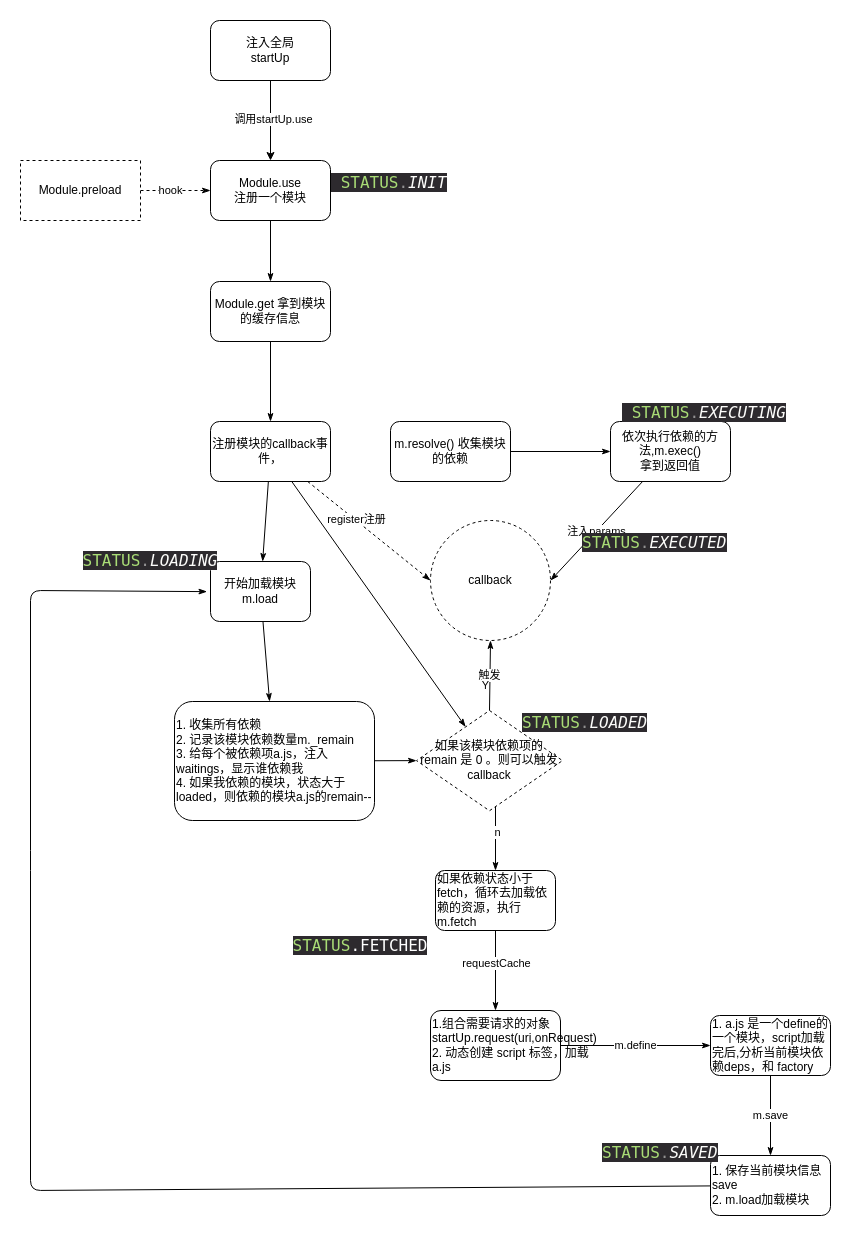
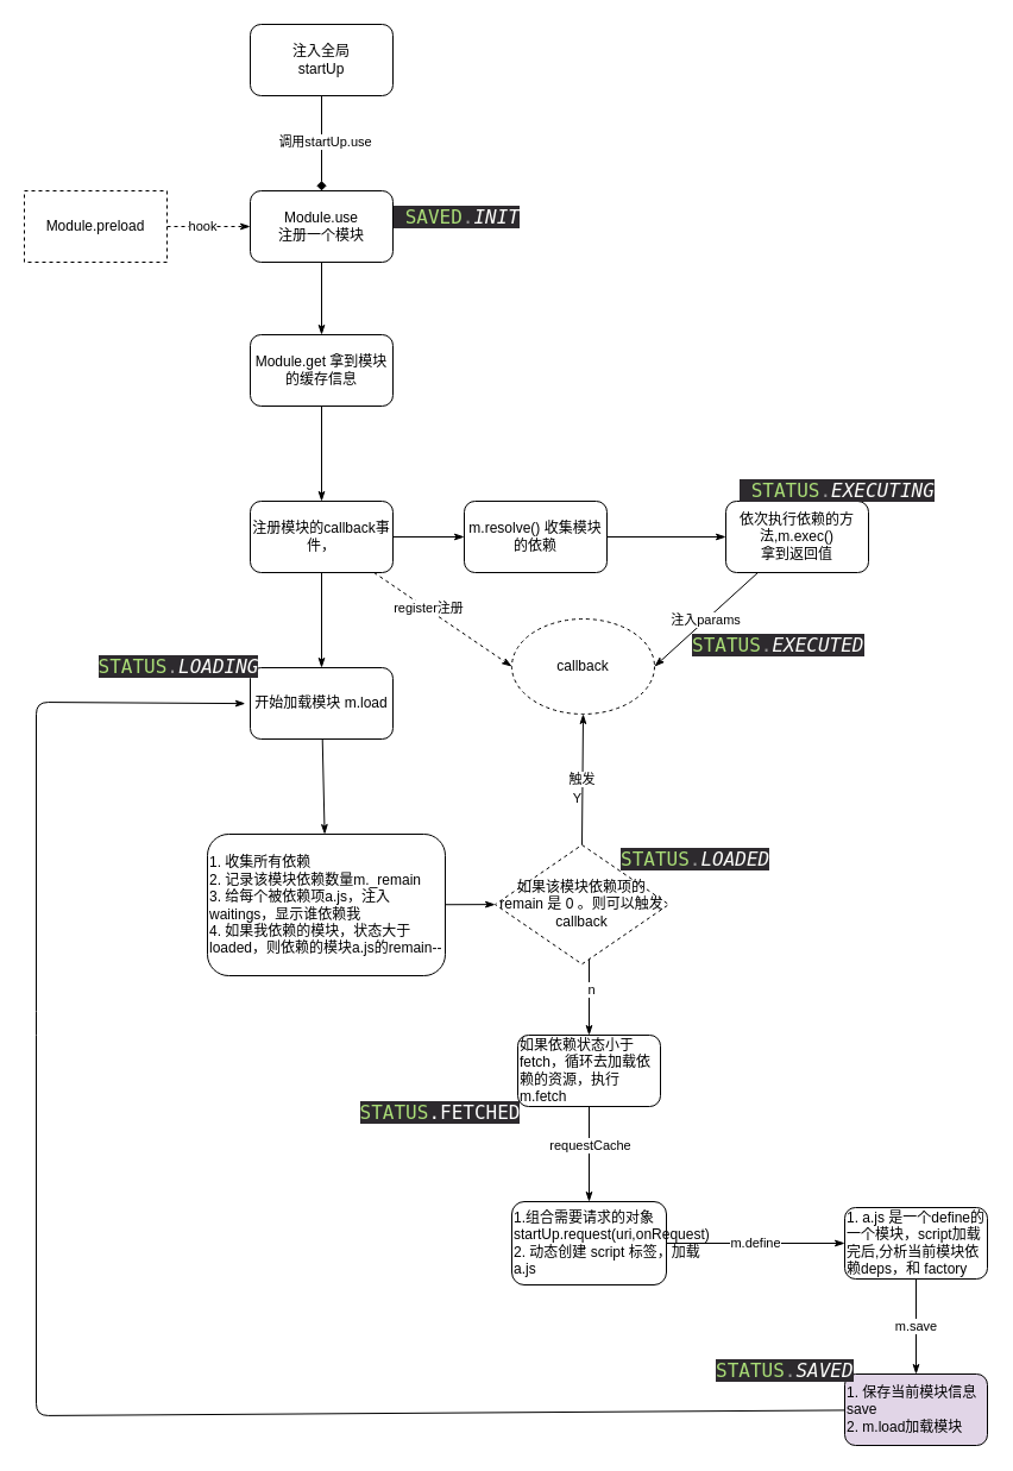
  <mxCell id="0" />
  <mxCell id="1" parent="0" />
- <mxCell id="2" value="" style="edgeStyle=none;html=1;" edge="1" parent="1" source="4" target="6"><mxGeometry relative="1" as="geometry" /></mxCell>
+ <mxCell id="2" value="" style="edgeStyle=none;html=1;endArrow=diamond;" edge="1" parent="1" source="4" target="6"><mxGeometry relative="1" as="geometry" /></mxCell>
  <mxCell id="3" value="调用startUp.use" style="edgeLabel;html=1;align=center;verticalAlign=middle;resizable=0;points=[];" vertex="1" connectable="0" parent="2"><mxGeometry x="-0.062" y="2" relative="1" as="geometry"><mxPoint as="offset" /></mxGeometry></mxCell>
  <mxCell id="4" value="注入全局&lt;br&gt;startUp" style="rounded=1;whiteSpace=wrap;html=1;" vertex="1" parent="1"><mxGeometry x="210" y="20" width="120" height="60" as="geometry" /></mxCell>
  <mxCell id="5" value="" style="edgeStyle=none;html=1;endArrow=classicThin;endFill=1;" edge="1" parent="1" source="6" target="11"><mxGeometry relative="1" as="geometry" /></mxCell>
  <mxCell id="6" value="Module.use&lt;br&gt;注册一个模块" style="whiteSpace=wrap;html=1;rounded=1;" vertex="1" parent="1"><mxGeometry x="210" y="160" width="120" height="60" as="geometry" /></mxCell>
  <mxCell id="7" value="" style="edgeStyle=none;html=1;dashed=1;endArrow=classicThin;endFill=1;" edge="1" parent="1" source="9" target="6"><mxGeometry relative="1" as="geometry" /></mxCell>
  <mxCell id="8" value="hook" style="edgeLabel;html=1;align=center;verticalAlign=middle;resizable=0;points=[];" vertex="1" connectable="0" parent="7"><mxGeometry x="-0.429" y="1" relative="1" as="geometry"><mxPoint x="9" as="offset" /></mxGeometry></mxCell>
  <mxCell id="9" value="Module.preload" style="rounded=0;whiteSpace=wrap;html=1;dashed=1;" vertex="1" parent="1"><mxGeometry x="20" y="160" width="120" height="60" as="geometry" /></mxCell>
  <mxCell id="10" value="" style="edgeStyle=none;html=1;endArrow=classicThin;endFill=1;" edge="1" parent="1" source="11" target="16"><mxGeometry relative="1" as="geometry" /></mxCell>
  <mxCell id="11" value="&lt;span&gt;Module.get 拿到模块的缓存信息&lt;/span&gt;" style="whiteSpace=wrap;html=1;rounded=1;" vertex="1" parent="1"><mxGeometry x="210" y="281" width="120" height="60" as="geometry" /></mxCell>
- <mxCell id="12" value="" style="edgeStyle=none;html=1;endArrow=classicThin;endFill=1;" edge="1" parent="1" source="16" target="45"><mxGeometry relative="1" as="geometry" /></mxCell>
+ <mxCell id="12" value="" style="edgeStyle=none;html=1;endArrow=classicThin;endFill=1;" edge="1" parent="1" source="16" target="18"><mxGeometry relative="1" as="geometry" /></mxCell>
  <mxCell id="13" value="" style="edgeStyle=none;html=1;endArrow=classicThin;endFill=1;" edge="1" parent="1" source="16" target="22"><mxGeometry relative="1" as="geometry" /></mxCell>
  <mxCell id="14" style="edgeStyle=none;html=1;entryX=0;entryY=0.5;entryDx=0;entryDy=0;dashed=1;endArrow=classicThin;endFill=1;" edge="1" parent="1" source="16" target="23"><mxGeometry relative="1" as="geometry" /></mxCell>
  <mxCell id="15" value="register注册" style="edgeLabel;html=1;align=center;verticalAlign=middle;resizable=0;points=[];" vertex="1" connectable="0" parent="14"><mxGeometry x="-0.23" y="1" relative="1" as="geometry"><mxPoint as="offset" /></mxGeometry></mxCell>
  <mxCell id="16" value="注册模块的callback事件，" style="whiteSpace=wrap;html=1;rounded=1;" vertex="1" parent="1"><mxGeometry x="210" y="421" width="120" height="60" as="geometry" /></mxCell>
  <mxCell id="17" value="" style="edgeStyle=none;html=1;endArrow=classicThin;endFill=1;" edge="1" parent="1" source="18" target="20"><mxGeometry relative="1" as="geometry" /></mxCell>
  <mxCell id="18" value="m.resolve() 收集模块的依赖" style="whiteSpace=wrap;html=1;rounded=1;" vertex="1" parent="1"><mxGeometry x="390" y="421" width="120" height="60" as="geometry" /></mxCell>
  <mxCell id="19" value="注入params" style="edgeStyle=none;html=1;entryX=1;entryY=0.5;entryDx=0;entryDy=0;endArrow=classicThin;endFill=1;" edge="1" parent="1" source="20" target="23"><mxGeometry relative="1" as="geometry" /></mxCell>
  <mxCell id="20" value="依次执行依赖的方法,m.exec()&lt;br&gt;拿到返回值" style="whiteSpace=wrap;html=1;rounded=1;" vertex="1" parent="1"><mxGeometry x="610" y="421" width="120" height="60" as="geometry" /></mxCell>
  <mxCell id="21" value="" style="edgeStyle=none;html=1;endArrow=classicThin;endFill=1;" edge="1" parent="1" source="22" target="26"><mxGeometry relative="1" as="geometry" /></mxCell>
- <mxCell id="22" value="开始加载模块 m.load" style="whiteSpace=wrap;html=1;rounded=1;" vertex="1" parent="1"><mxGeometry x="210" y="561" width="100" height="60" as="geometry" /></mxCell>
- <mxCell id="23" value="callback" style="ellipse;whiteSpace=wrap;html=1;dashed=1;" vertex="1" parent="1"><mxGeometry x="430" y="520" width="120" height="120" as="geometry" /></mxCell>
+ <mxCell id="22" value="开始加载模块 m.load" style="whiteSpace=wrap;html=1;rounded=1;" vertex="1" parent="1"><mxGeometry x="210" y="561" width="120" height="60" as="geometry" /></mxCell>
+ <mxCell id="23" value="callback" style="ellipse;whiteSpace=wrap;html=1;dashed=1;" vertex="1" parent="1"><mxGeometry x="430" y="520" width="120" height="80" as="geometry" /></mxCell>
  <mxCell id="24" value="&lt;pre style=&quot;background-color: #2d2a2e ; color: #fcfcfa ; font-family: &amp;#34;jetbrains mono&amp;#34; , monospace ; font-size: 12.0pt&quot;&gt;&lt;span style=&quot;color: #a9dc76&quot;&gt;STATUS&lt;/span&gt;&lt;span style=&quot;color: #939293&quot;&gt;.&lt;/span&gt;&lt;span style=&quot;font-style: italic&quot;&gt;LOADING&lt;/span&gt;&lt;/pre&gt;" style="text;html=1;strokeColor=none;fillColor=none;align=center;verticalAlign=middle;whiteSpace=wrap;rounded=0;dashed=1;" vertex="1" parent="1"><mxGeometry x="120" y="545" width="60" height="30" as="geometry" /></mxCell>
  <mxCell id="25" value="" style="edgeStyle=none;html=1;endArrow=classicThin;endFill=1;entryX=0;entryY=0.5;entryDx=0;entryDy=0;" edge="1" parent="1" source="26" target="45"><mxGeometry relative="1" as="geometry"><mxPoint x="435" y="760.5" as="targetPoint" /></mxGeometry></mxCell>
  <mxCell id="26" value="1. 收集所有依赖&lt;br&gt;2. 记录该模块依赖数量m._remain&lt;br&gt;3. 给每个被依赖项a.js，注入waitings，显示谁依赖我&lt;br&gt;4. 如果我依赖的模块，状态大于loaded，则依赖的模块a.js的remain--" style="whiteSpace=wrap;html=1;rounded=1;align=left;" vertex="1" parent="1"><mxGeometry x="174" y="701" width="200" height="119" as="geometry" /></mxCell>
  <mxCell id="27" value="触发" style="edgeStyle=none;html=1;entryX=0.5;entryY=1;entryDx=0;entryDy=0;endArrow=classicThin;endFill=1;exitX=0.5;exitY=0;exitDx=0;exitDy=0;" edge="1" parent="1" source="45" target="23"><mxGeometry relative="1" as="geometry"><mxPoint x="495" y="730.5" as="sourcePoint" /><Array as="points" /></mxGeometry></mxCell>
  <mxCell id="28" value="Y" style="edgeLabel;html=1;align=center;verticalAlign=middle;resizable=0;points=[];fontColor=#000000;" vertex="1" connectable="0" parent="27"><mxGeometry x="-0.302" y="5" relative="1" as="geometry"><mxPoint y="-1" as="offset" /></mxGeometry></mxCell>
  <mxCell id="29" value="" style="edgeStyle=none;html=1;endArrow=classicThin;endFill=1;" edge="1" parent="1" target="33"><mxGeometry relative="1" as="geometry"><mxPoint x="495" y="790.5" as="sourcePoint" /></mxGeometry></mxCell>
  <mxCell id="30" value="n" style="edgeLabel;html=1;align=center;verticalAlign=middle;resizable=0;points=[];fontColor=#000000;" vertex="1" connectable="0" parent="29"><mxGeometry x="0.028" y="1" relative="1" as="geometry"><mxPoint as="offset" /></mxGeometry></mxCell>
  <mxCell id="31" value="" style="edgeStyle=none;html=1;fontColor=#FFFFFF;endArrow=classicThin;endFill=1;" edge="1" parent="1" source="33" target="36"><mxGeometry relative="1" as="geometry" /></mxCell>
  <mxCell id="32" value="&lt;font color=&quot;#000000&quot;&gt;requestCache&lt;/font&gt;" style="edgeLabel;html=1;align=center;verticalAlign=middle;resizable=0;points=[];fontColor=#FFFFFF;" vertex="1" connectable="0" parent="31"><mxGeometry x="-0.212" relative="1" as="geometry"><mxPoint as="offset" /></mxGeometry></mxCell>
  <mxCell id="33" value="如果依赖状态小于 fetch，循环去加载依赖的资源，执行m.fetch" style="whiteSpace=wrap;html=1;align=left;rounded=1;" vertex="1" parent="1"><mxGeometry x="435" y="870" width="120" height="60" as="geometry" /></mxCell>
- <mxCell id="34" value="&lt;pre style=&quot;background-color: rgb(45 , 42 , 46) ; font-family: &amp;#34;jetbrains mono&amp;#34; , monospace ; font-size: 12pt&quot;&gt;&lt;span style=&quot;color: rgb(169 , 220 , 118)&quot;&gt;STATUS&lt;/span&gt;&lt;font color=&quot;#ffffff&quot;&gt;.FETCHED&lt;/font&gt;&lt;/pre&gt;" style="text;html=1;strokeColor=none;fillColor=none;align=center;verticalAlign=middle;whiteSpace=wrap;rounded=0;dashed=1;" vertex="1" parent="1"><mxGeometry x="295" y="920" width="130" height="50" as="geometry" /></mxCell>
+ <mxCell id="34" value="&lt;pre style=&quot;background-color: rgb(45 , 42 , 46) ; font-family: &amp;#34;jetbrains mono&amp;#34; , monospace ; font-size: 12pt&quot;&gt;&lt;span style=&quot;color: rgb(169 , 220 , 118)&quot;&gt;STATUS&lt;/span&gt;&lt;font color=&quot;#ffffff&quot;&gt;.FETCHED&lt;/font&gt;&lt;/pre&gt;" style="text;html=1;strokeColor=none;fillColor=none;align=center;verticalAlign=middle;whiteSpace=wrap;rounded=0;dashed=1;" vertex="1" parent="1"><mxGeometry x="305" y="910" width="130" height="50" as="geometry" /></mxCell>
  <mxCell id="35" value="m.define" style="edgeStyle=none;html=1;fontColor=#000000;endArrow=classicThin;endFill=1;" edge="1" parent="1" source="36" target="38"><mxGeometry relative="1" as="geometry" /></mxCell>
  <mxCell id="36" value="1.组合需要请求的对象&lt;br&gt;startUp.request(uri,onRequest)&lt;br&gt;2. 动态创建 script 标签，加载 a.js" style="whiteSpace=wrap;html=1;align=left;rounded=1;" vertex="1" parent="1"><mxGeometry x="430" y="1010" width="130" height="70" as="geometry" /></mxCell>
  <mxCell id="37" value="m.save" style="edgeStyle=none;html=1;fontColor=#000000;endArrow=classicThin;endFill=1;" edge="1" parent="1" source="38" target="40"><mxGeometry relative="1" as="geometry" /></mxCell>
  <mxCell id="38" value="1. a.js 是一个define的一个模块，script加载完后,分析当前模块依赖deps，和 factory" style="whiteSpace=wrap;html=1;align=left;rounded=1;" vertex="1" parent="1"><mxGeometry x="710" y="1015" width="120" height="60" as="geometry" /></mxCell>
  <mxCell id="39" style="edgeStyle=none;html=1;fontColor=#000000;endArrow=classicThin;endFill=1;entryX=-0.035;entryY=0.502;entryDx=0;entryDy=0;entryPerimeter=0;" edge="1" parent="1" source="40" target="22"><mxGeometry relative="1" as="geometry"><mxPoint x="20" y="1160" as="targetPoint" /><Array as="points"><mxPoint x="30" y="1190" /><mxPoint x="30" y="860" /><mxPoint x="30" y="590" /></Array></mxGeometry></mxCell>
- <mxCell id="40" value="1. 保存当前模块信息save&lt;br&gt;2. m.load加载模块" style="whiteSpace=wrap;html=1;align=left;rounded=1;" vertex="1" parent="1"><mxGeometry x="710" y="1155" width="120" height="60" as="geometry" /></mxCell>
+ <mxCell id="40" value="1. 保存当前模块信息save&lt;br&gt;2. m.load加载模块" style="whiteSpace=wrap;html=1;align=left;rounded=1;fillColor=#e1d5e7;" vertex="1" parent="1"><mxGeometry x="710" y="1155" width="120" height="60" as="geometry" /></mxCell>
  <mxCell id="41" value="&lt;pre style=&quot;background-color: #2d2a2e ; color: #fcfcfa ; font-family: &amp;quot;jetbrains mono&amp;quot; , monospace ; font-size: 12.0pt&quot;&gt;&lt;span style=&quot;color: #a9dc76&quot;&gt;STATUS&lt;/span&gt;&lt;span style=&quot;color: #939293&quot;&gt;.&lt;/span&gt;&lt;span style=&quot;font-style: italic&quot;&gt;LOADED&lt;/span&gt;&lt;/pre&gt;" style="text;whiteSpace=wrap;html=1;fontColor=#000000;" vertex="1" parent="1"><mxGeometry x="520" y="690" width="130" height="60" as="geometry" /></mxCell>
  <mxCell id="42" value="&lt;pre style=&quot;background-color: #2d2a2e ; color: #fcfcfa ; font-family: &amp;quot;jetbrains mono&amp;quot; , monospace ; font-size: 12.0pt&quot;&gt;&lt;span style=&quot;color: #a9dc76&quot;&gt;STATUS&lt;/span&gt;&lt;span style=&quot;color: #939293&quot;&gt;.&lt;/span&gt;&lt;span style=&quot;font-style: italic&quot;&gt;SAVED&lt;/span&gt;&lt;/pre&gt;" style="text;whiteSpace=wrap;html=1;fontColor=#000000;" vertex="1" parent="1"><mxGeometry x="600" y="1120" width="140" height="60" as="geometry" /></mxCell>
  <mxCell id="43" value="&lt;pre style=&quot;background-color: #2d2a2e ; color: #fcfcfa ; font-family: &amp;quot;jetbrains mono&amp;quot; , monospace ; font-size: 12.0pt&quot;&gt; &lt;span style=&quot;color: #a9dc76&quot;&gt;STATUS&lt;/span&gt;&lt;span style=&quot;color: #939293&quot;&gt;.&lt;/span&gt;&lt;span style=&quot;font-style: italic&quot;&gt;EXECUTING&lt;/span&gt;&lt;/pre&gt;" style="text;whiteSpace=wrap;html=1;fontColor=#000000;" vertex="1" parent="1"><mxGeometry x="620" y="380" width="190" height="60" as="geometry" /></mxCell>
  <mxCell id="44" value="&lt;pre style=&quot;background-color: #2d2a2e ; color: #fcfcfa ; font-family: &amp;quot;jetbrains mono&amp;quot; , monospace ; font-size: 12.0pt&quot;&gt;&lt;span style=&quot;color: #a9dc76&quot;&gt;STATUS&lt;/span&gt;&lt;span style=&quot;color: #939293&quot;&gt;.&lt;/span&gt;&lt;span style=&quot;font-style: italic&quot;&gt;EXECUTED&lt;/span&gt;&lt;/pre&gt;" style="text;whiteSpace=wrap;html=1;fontColor=#000000;" vertex="1" parent="1"><mxGeometry x="580" y="510" width="170" height="60" as="geometry" /></mxCell>
  <mxCell id="45" value="&lt;span style=&quot;text-align: left&quot;&gt;如果该模块依赖项的remain 是 0 。则可以触发 callback&lt;/span&gt;" style="rhombus;whiteSpace=wrap;html=1;dashed=1;fontColor=#000000;" vertex="1" parent="1"><mxGeometry x="416" y="710" width="146" height="100.25" as="geometry" /></mxCell>
- <mxCell id="46" value="&lt;pre style=&quot;background-color: #2d2a2e ; color: #fcfcfa ; font-family: &amp;#34;jetbrains mono&amp;#34; , monospace ; font-size: 12.0pt&quot;&gt; &lt;span style=&quot;color: #a9dc76&quot;&gt;STATUS&lt;/span&gt;&lt;span style=&quot;color: #939293&quot;&gt;.&lt;/span&gt;&lt;span style=&quot;font-style: italic&quot;&gt;INIT&lt;/span&gt;&lt;/pre&gt;" style="text;whiteSpace=wrap;html=1;fontColor=#000000;" vertex="1" parent="1"><mxGeometry x="329" y="150" width="190" height="60" as="geometry" /></mxCell>
+ <mxCell id="46" value="&lt;pre style=&quot;background-color: #2d2a2e ; color: #fcfcfa ; font-family: &amp;#34;jetbrains mono&amp;#34; , monospace ; font-size: 12.0pt&quot;&gt; &lt;span style=&quot;color: #a9dc76&quot;&gt;SAVED&lt;/span&gt;&lt;span style=&quot;color: #939293&quot;&gt;.&lt;/span&gt;&lt;span style=&quot;font-style: italic&quot;&gt;INIT&lt;/span&gt;&lt;/pre&gt;" style="text;whiteSpace=wrap;html=1;fontColor=#000000;" vertex="1" parent="1"><mxGeometry x="329" y="150" width="190" height="60" as="geometry" /></mxCell>
